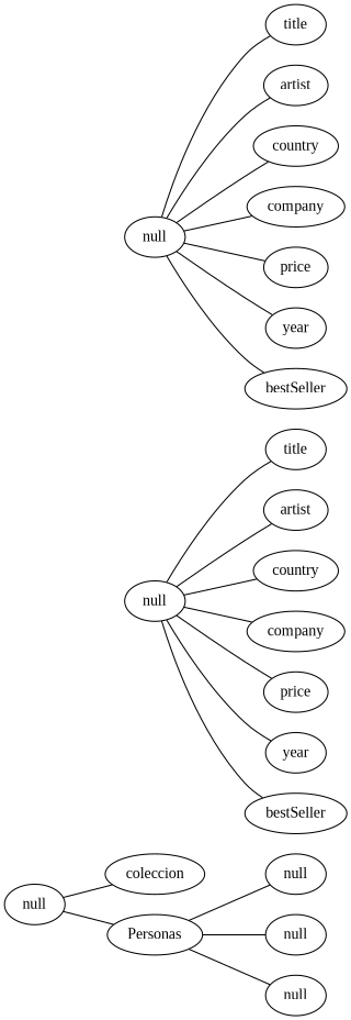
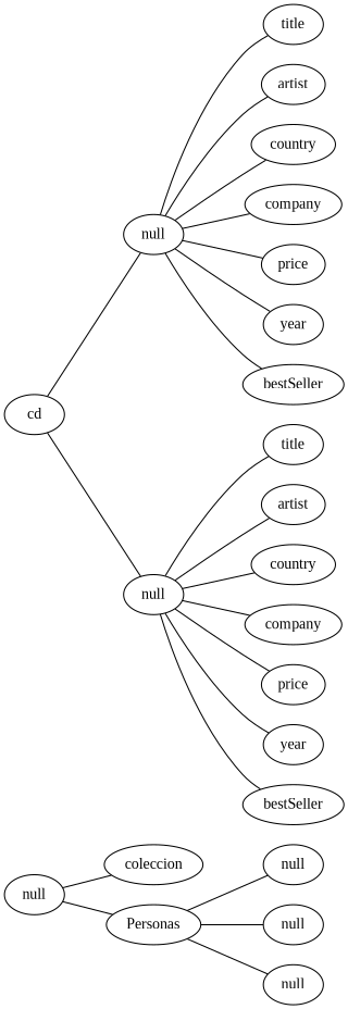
  graph {
    fontname="Liberation Serif"
    rankdir=LR
    node [fontname="Liberation Serif"]
    edge [fontname="Liberation Serif"]
    n1 [label=null]
    n2 [label=coleccion]
    n3 [label=Personas]
    n4 [label=null]
    n5 [label=null]
    n6 [label=null]
+   n7 [label=cd]
    n8 [label=null]
    n9 [label=null]
    n10 [label=title]
    n11 [label=artist]
    n12 [label=country]
    n13 [label=company]
    n14 [label=price]
    n15 [label=year]
    n16 [label=bestSeller]
    n17 [label=title]
    n18 [label=artist]
    n19 [label=country]
    n20 [label=company]
    n21 [label=price]
    n22 [label=year]
    n23 [label=bestSeller]
    n1 -- n2
    n1 -- n3
    n3 -- n4
    n3 -- n5
    n3 -- n6
+   n7 -- n8
+   n7 -- n9
    n8 -- n10
    n8 -- n11
    n8 -- n12
    n8 -- n13
    n8 -- n14
    n8 -- n15
    n8 -- n16
    n9 -- n17
    n9 -- n18
    n9 -- n19
    n9 -- n20
    n9 -- n21
    n9 -- n22
    n9 -- n23
  }
